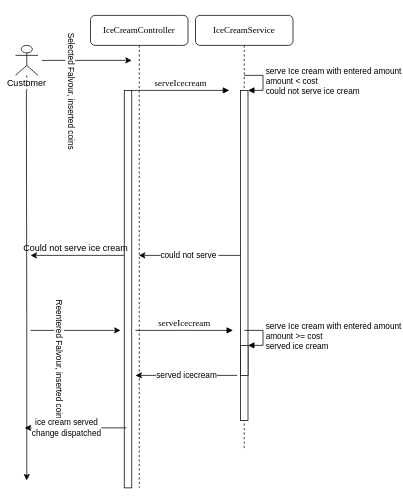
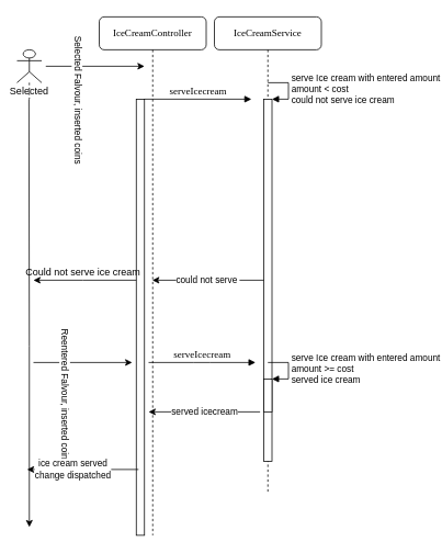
  <mxCell id="0" />
  <mxCell id="1" parent="0" />
  <mxCell id="2" value="IceCreamService" parent="1" vertex="1" style="shape=umlLifeline;perimeter=lifelinePerimeter;whiteSpace=wrap;html=1;container=1;collapsible=0;recursiveResize=0;outlineConnect=0;rounded=1;shadow=0;comic=0;labelBackgroundColor=none;strokeWidth=1;fontFamily=Verdana;fontSize=12;align=center;"><mxGeometry as="geometry" height="580" width="130" y="20" x="260" /></mxCell>
  <mxCell id="3" value="" parent="2" vertex="1" style="html=1;points=[];perimeter=orthogonalPerimeter;"><mxGeometry as="geometry" height="440" width="10" y="100" x="60" /></mxCell>
  <mxCell id="4" value="serve Ice cream with entered amount&lt;br&gt;amount &amp;lt; cost&amp;nbsp;&lt;br&gt;could not serve ice cream" parent="2" style="edgeStyle=orthogonalEdgeStyle;html=1;align=left;spacingLeft=2;endArrow=block;rounded=0;entryX=1;entryY=0;" edge="1" target="3"><mxGeometry as="geometry" relative="1"><mxPoint as="sourcePoint" y="80" x="65" /><Array as="points"><mxPoint y="80" x="90" /></Array></mxGeometry></mxCell>
  <mxCell id="5" value="" parent="2" vertex="1" style="html=1;points=[];perimeter=orthogonalPerimeter;"><mxGeometry as="geometry" height="40" width="10" y="440" x="60" /></mxCell>
  <mxCell id="6" value="&lt;span style=&quot;font: 11px / 1.2 &amp;#34;helvetica&amp;#34; ; text-align: left ; color: rgb(0 , 0 , 0) ; text-transform: none ; text-indent: 0px ; letter-spacing: normal ; text-decoration: none ; word-spacing: 0px ; display: inline ; float: none ; overflow-wrap: normal ; background-color: rgb(255 , 255 , 255)&quot;&gt;serve Ice cream with entered amount&lt;/span&gt;&lt;br style=&quot;text-align: left ; color: rgb(0 , 0 , 0) ; text-transform: none ; text-indent: 0px ; letter-spacing: normal ; font-family: &amp;#34;helvetica&amp;#34; ; font-size: 11px ; font-style: normal ; font-variant: normal ; font-weight: 400 ; text-decoration: none ; word-spacing: 0px&quot;&gt;&lt;span style=&quot;font: 11px / 1.2 &amp;#34;helvetica&amp;#34; ; text-align: left ; color: rgb(0 , 0 , 0) ; text-transform: none ; text-indent: 0px ; letter-spacing: normal ; text-decoration: none ; word-spacing: 0px ; display: inline ; float: none ; overflow-wrap: normal ; background-color: rgb(255 , 255 , 255)&quot;&gt;amount &amp;gt;= cost&amp;nbsp;&lt;/span&gt;&lt;br style=&quot;text-align: left ; color: rgb(0 , 0 , 0) ; text-transform: none ; text-indent: 0px ; letter-spacing: normal ; font-family: &amp;#34;helvetica&amp;#34; ; font-size: 11px ; font-style: normal ; font-variant: normal ; font-weight: 400 ; text-decoration: none ; word-spacing: 0px&quot;&gt;&lt;span style=&quot;font: 11px / 1.2 &amp;#34;helvetica&amp;#34; ; text-align: left ; color: rgb(0 , 0 , 0) ; text-transform: none ; text-indent: 0px ; letter-spacing: normal ; text-decoration: none ; word-spacing: 0px ; display: inline ; float: none ; overflow-wrap: normal ; background-color: rgb(255 , 255 , 255)&quot;&gt;served ice cream&lt;/span&gt;" parent="2" style="edgeStyle=orthogonalEdgeStyle;html=1;align=left;spacingLeft=2;endArrow=block;rounded=0;entryX=1;entryY=0;" edge="1" target="5"><mxGeometry as="geometry" relative="1"><mxPoint as="sourcePoint" y="420" x="65" /><Array as="points"><mxPoint y="420" x="90" /></Array></mxGeometry></mxCell>
  <mxCell id="7" value="IceCreamController" parent="1" vertex="1" style="shape=umlLifeline;perimeter=lifelinePerimeter;whiteSpace=wrap;html=1;container=1;collapsible=0;recursiveResize=0;outlineConnect=0;rounded=1;shadow=0;comic=0;labelBackgroundColor=none;strokeWidth=1;fontFamily=Verdana;fontSize=12;align=center;"><mxGeometry as="geometry" height="630" width="130" y="20" x="120" /></mxCell>
  <mxCell id="8" value="" parent="7" vertex="1" style="html=1;points=[];perimeter=orthogonalPerimeter;rounded=0;shadow=0;comic=0;labelBackgroundColor=none;strokeWidth=1;fontFamily=Verdana;fontSize=12;align=center;"><mxGeometry as="geometry" height="530" width="10" y="100" x="45" /></mxCell>
  <mxCell id="9" value="serveIcecream" parent="1" style="html=1;verticalAlign=bottom;endArrow=block;entryX=0;entryY=0;labelBackgroundColor=none;fontFamily=Verdana;fontSize=12;edgeStyle=elbowEdgeStyle;elbow=vertical;" edge="1" source="8"><mxGeometry as="geometry" relative="1"><mxPoint as="sourcePoint" y="130" x="240" /><mxPoint as="targetPoint" y="120" x="305" /></mxGeometry></mxCell>
  <mxCell id="10" parent="1" style="rounded=0;orthogonalLoop=1;jettySize=auto;html=1;" edge="1"><mxGeometry as="geometry" relative="1"><mxPoint as="sourcePoint" y="80" x="55" /><mxPoint as="targetPoint" y="80" x="175" /></mxGeometry></mxCell>
  <mxCell id="11" value="Selected Falvour, inserted coins" parent="10" vertex="1" style="edgeLabel;html=1;align=center;verticalAlign=middle;resizable=0;points=[];rotation=90;" connectable="0"><mxGeometry as="geometry" y="1" x="0.483" relative="1"><mxPoint as="offset" y="41" x="-49" /></mxGeometry></mxCell>
  <mxCell id="12" parent="1" style="edgeStyle=none;rounded=0;orthogonalLoop=1;jettySize=auto;html=1;" edge="1" source="13"><mxGeometry as="geometry" relative="1"><mxPoint as="targetPoint" y="640" x="35" /><Array as="points"><mxPoint y="420" x="35" /></Array></mxGeometry></mxCell>
- <mxCell id="13" value="Customer" parent="1" vertex="1" style="shape=umlLifeline;participant=umlActor;perimeter=lifelinePerimeter;whiteSpace=wrap;html=1;container=1;collapsible=0;recursiveResize=0;verticalAlign=top;spacingTop=36;outlineConnect=0;fontFamily=Helvetica;fontSize=12;fontColor=#000000;align=center;strokeColor=#000000;fillColor=#ffffff;"><mxGeometry as="geometry" height="60" width="30" y="60" x="20" /></mxCell>
+ <mxCell id="13" value="Selected" parent="1" vertex="1" style="shape=umlLifeline;participant=umlActor;perimeter=lifelinePerimeter;whiteSpace=wrap;html=1;container=1;collapsible=0;recursiveResize=0;verticalAlign=top;spacingTop=36;outlineConnect=0;fontFamily=Helvetica;fontSize=12;fontColor=#000000;align=center;strokeColor=#000000;fillColor=#ffffff;"><mxGeometry as="geometry" height="60" width="30" y="60" x="20" /></mxCell>
  <mxCell id="14" value="could not serve&amp;nbsp;" parent="1" style="rounded=0;orthogonalLoop=1;jettySize=auto;html=1;" edge="1" target="7" source="3"><mxGeometry as="geometry" relative="1" /></mxCell>
  <mxCell id="15" parent="1" style="edgeStyle=none;rounded=0;orthogonalLoop=1;jettySize=auto;html=1;" edge="1" source="8"><mxGeometry as="geometry" relative="1"><mxPoint as="targetPoint" y="340" x="40" /><Array as="points"><mxPoint y="340" x="100" /></Array></mxGeometry></mxCell>
  <mxCell id="16" value="Could not serve ice cream" parent="1" vertex="1" style="text;html=1;align=center;verticalAlign=middle;resizable=0;points=[];autosize=1;"><mxGeometry as="geometry" height="20" width="150" y="320" x="25" /></mxCell>
  <mxCell id="17" parent="1" style="rounded=0;orthogonalLoop=1;jettySize=auto;html=1;" edge="1"><mxGeometry as="geometry" relative="1"><mxPoint as="sourcePoint" y="440" x="40" /><mxPoint as="targetPoint" y="440" x="160" /></mxGeometry></mxCell>
  <mxCell id="18" value="Reentered Falvour, inserted coins" parent="17" vertex="1" style="edgeLabel;html=1;align=center;verticalAlign=middle;resizable=0;points=[];rotation=90;" connectable="0"><mxGeometry as="geometry" y="1" x="0.483" relative="1"><mxPoint as="offset" y="41" x="-49" /></mxGeometry></mxCell>
  <mxCell id="19" value="serveIcecream" parent="1" style="html=1;verticalAlign=bottom;endArrow=block;entryX=0;entryY=0;labelBackgroundColor=none;fontFamily=Verdana;fontSize=12;edgeStyle=elbowEdgeStyle;elbow=vertical;" edge="1"><mxGeometry as="geometry" relative="1"><mxPoint as="sourcePoint" y="440" x="180" /><mxPoint as="targetPoint" y="440" x="310" /></mxGeometry></mxCell>
  <mxCell id="20" value="served icecream" parent="1" style="rounded=0;orthogonalLoop=1;jettySize=auto;html=1;" edge="1"><mxGeometry as="geometry" relative="1"><mxPoint as="sourcePoint" y="500" x="315.5" /><mxPoint as="targetPoint" y="500" x="180" /></mxGeometry></mxCell>
  <mxCell id="21" value="ice cream served&lt;br&gt;change dispatched" parent="1" style="rounded=0;orthogonalLoop=1;jettySize=auto;html=1;" edge="1"><mxGeometry as="geometry" x="0.181" relative="1"><mxPoint as="sourcePoint" y="570" x="167.75" /><mxPoint as="targetPoint" y="570" x="32.25" /><mxPoint as="offset" /></mxGeometry></mxCell>
